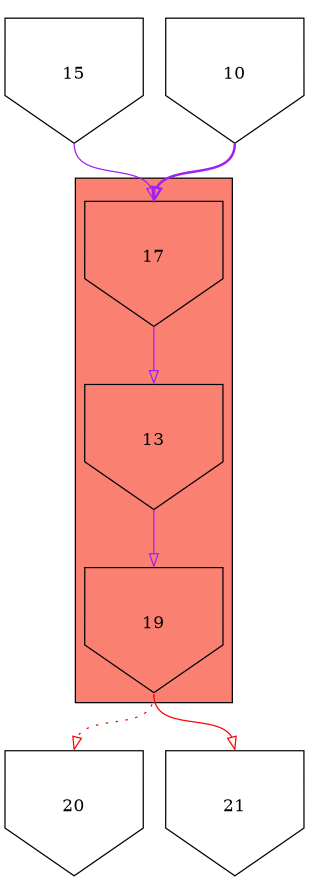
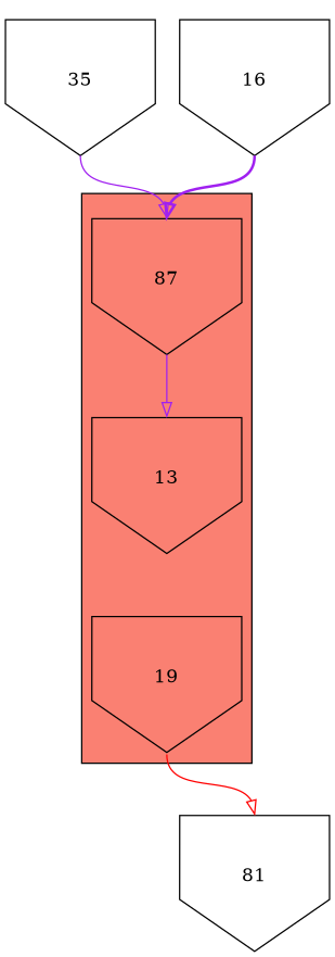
  digraph {
    fontname="DejaVu Serif"
    node [fontname="DejaVu Serif" shape=invhouse]
    edge [arrowhead=onormal color=purple fontname="DejaVu Serif" headport=n style=solid tailport=s]
-   17 [height=1.53571 width=1.53571]
+   17 [height=1.53571 width=1.53571 label=87]
    n2 [height=1.53571 label=13 width=1.53571]
    19 [height=1.53571 width=1.53571]
-   20 [height=1.53571 width=1.53571]
-   21 [height=1.53571 width=1.53571]
-   15 [height=1.53571 width=1.53571]
-   16 [height=1.53571 width=1.53571 label=10]
+   21 [height=1.53571 width=1.53571 label=81]
+   15 [height=1.53571 width=1.53571 label=35]
+   16 [height=1.53571 width=1.53571]
    subgraph cluster_1 {
      fillcolor=salmon
      style=filled
      17
      n2
      19
    }
    17 -> n2
-   n2 -> 19
-   19 -> 20 [color=red style=dotted]
    19 -> 21 [color=red]
    15 -> 17
    16 -> 17 [style=bold]
  }
